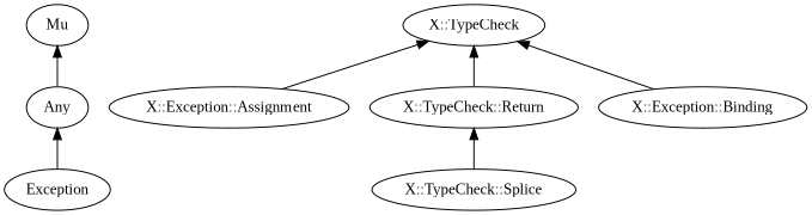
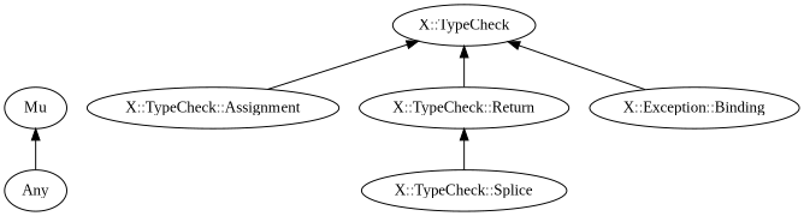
  digraph {
    bgcolor="#FFFFFF"
    fontname="Liberation Serif"
    rankdir=BT
    splines=polyline
    node [color="#000000" fontcolor="#000000" fontname="Liberation Serif"]
    edge [color="#000000" fontname="Liberation Serif"]
-   Exception
    Any
    Mu
-   "X::TypeCheck::Assignment" [label="X::Exception::Assignment"]
+   "X::TypeCheck::Assignment"
    "X::TypeCheck"
    "X::TypeCheck::Splice"
    "X::TypeCheck::Return"
    n8 [label="X::Exception::Binding"]
-   Exception -> Any
    Any -> Mu
    "X::TypeCheck::Assignment" -> "X::TypeCheck"
    "X::TypeCheck::Splice" -> "X::TypeCheck::Return"
    "X::TypeCheck::Return" -> "X::TypeCheck"
    n8 -> "X::TypeCheck"
  }
